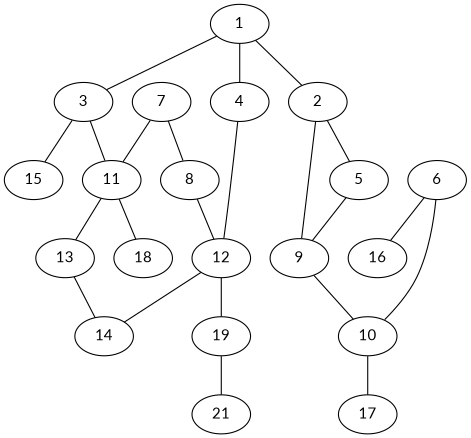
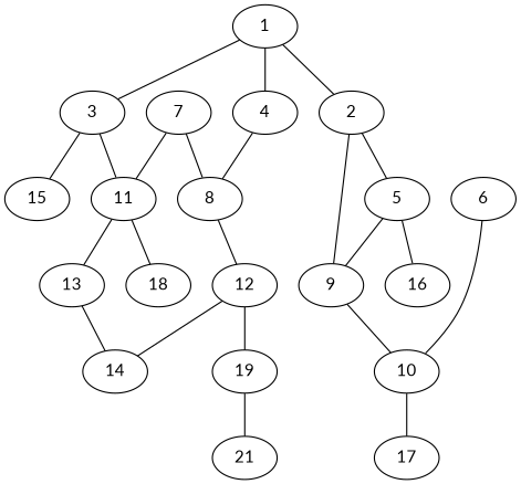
  graph {
    fontname=Lato
    node [chem=C fontname=Lato]
    edge [fontname=Lato valence=1]
    1
    2
    3 [chem=N]
    4 [chem=N]
    5
    9 [chem=S]
    15 [chem=H]
    11
    8
    16 [chem=H]
    6 [chem=N]
    10
    7
    12
    17 [chem=H]
    13
    18 [chem=H]
    14
    19 [chem=H]
    21 [chem=H]
    1 -- 2
    1 -- 3
    1 -- 4 [valence=2]
    2 -- 5 [valence=2]
    2 -- 9
    3 -- 15
    3 -- 11
-   4 -- 12
+   4 -- 8
    5 -- 9
-   6 -- 16
+   5 -- 16
    9 -- 10
    11 -- 13 [valence=2]
    11 -- 18
    8 -- 12
    6 -- 10 [valence=2]
    10 -- 17
    7 -- 11
    7 -- 8 [valence=2]
    12 -- 14 [valence=2]
    12 -- 19
    13 -- 14
    19 -- 21
  }
